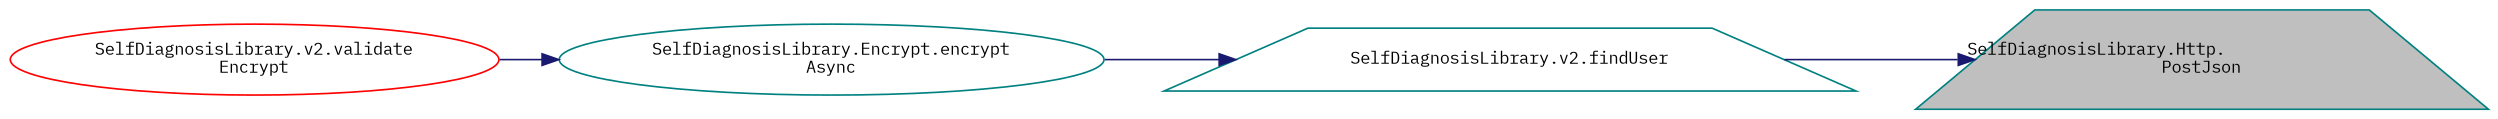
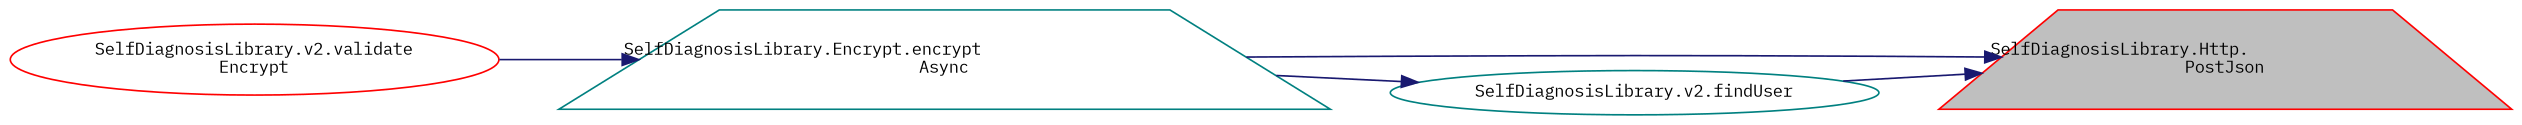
  digraph {
    fontname="IBM Plex Mono"
    rankdir=RL
    node [color=red fillcolor=white fontname="IBM Plex Mono" fontsize=10 shape=trapezium style=filled]
    edge [color=midnightblue dir=back fontname="IBM Plex Mono" fontsize=10 labelfontname=Helvetica labelfontsize=10 style=solid]
-   n1 [color=teal fillcolor=grey75 fontcolor=black height=0.2 label="SelfDiagnosisLibrary.Http.\lPostJson" width=0.4]
-   n2 [color=teal height=0.2 label="SelfDiagnosisLibrary.Encrypt.encrypt\lAsync" shape=ellipse width=0.4]
-   n3 [color=teal height=0.2 label="SelfDiagnosisLibrary.v2.findUser" width=0.4]
+   n1 [fillcolor=grey75 fontcolor=black height=0.2 label="SelfDiagnosisLibrary.Http.\lPostJson" width=0.4]
+   n2 [color=teal height=0.2 label="SelfDiagnosisLibrary.Encrypt.encrypt\lAsync" width=0.4]
+   n3 [color=teal height=0.2 label="SelfDiagnosisLibrary.v2.findUser" shape=ellipse width=0.4]
    n4 [height=0.2 label="SelfDiagnosisLibrary.v2.validate\lEncrypt" shape=ellipse width=0.4]
+   n1 -> n2
    n1 -> n3
    n2 -> n4
    n3 -> n2
  }
